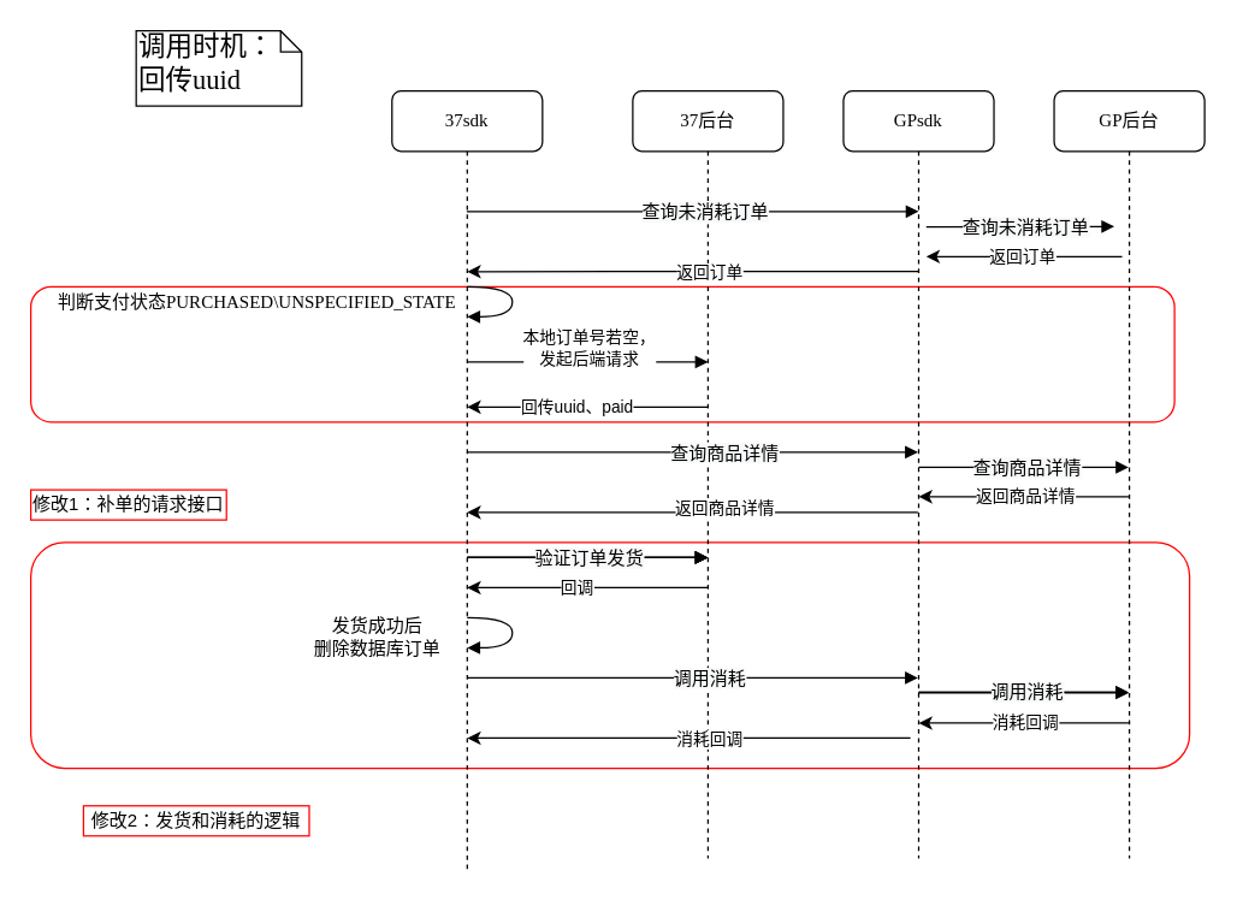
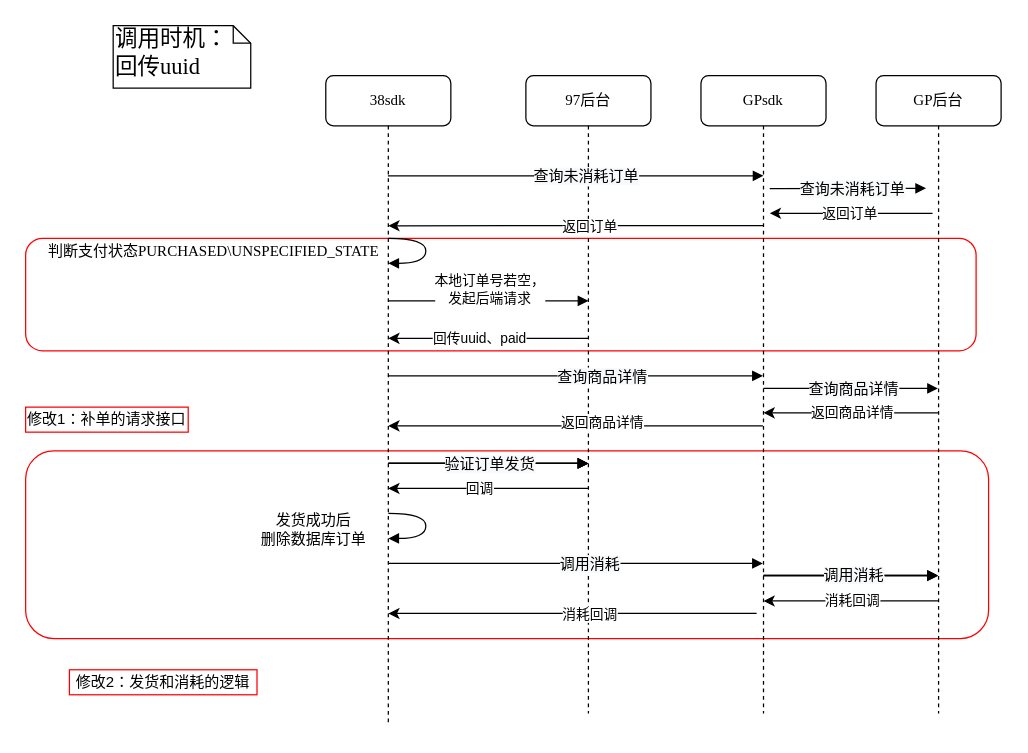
  <mxCell id="0" />
  <mxCell id="1" parent="0" />
  <mxCell id="2" value="" style="rounded=1;whiteSpace=wrap;html=1;strokeColor=#FF0000;" vertex="1" parent="1"><mxGeometry y="360" width="770" height="150" as="geometry" x="20" /></mxCell>
  <mxCell id="3" value="" style="rounded=1;whiteSpace=wrap;html=1;strokeColor=#FF0000;" vertex="1" parent="1"><mxGeometry y="190" width="760" height="90" as="geometry" x="20" /></mxCell>
- <mxCell id="4" value="37sdk" style="shape=umlLifeline;perimeter=lifelinePerimeter;whiteSpace=wrap;html=1;container=1;collapsible=0;recursiveResize=0;outlineConnect=0;rounded=1;shadow=0;comic=0;labelBackgroundColor=none;strokeWidth=1;fontFamily=Verdana;fontSize=12;align=center;" parent="1" vertex="1"><mxGeometry x="260" y="60" width="100" height="520" as="geometry" /></mxCell>
- <mxCell id="5" value="37后台" style="shape=umlLifeline;perimeter=lifelinePerimeter;whiteSpace=wrap;html=1;container=1;collapsible=0;recursiveResize=0;outlineConnect=0;rounded=1;shadow=0;comic=0;labelBackgroundColor=none;strokeWidth=1;fontFamily=Verdana;fontSize=12;align=center;" parent="1" vertex="1"><mxGeometry x="420" y="60" width="100" height="510" as="geometry" /></mxCell>
+ <mxCell id="4" value="38sdk" style="shape=umlLifeline;perimeter=lifelinePerimeter;whiteSpace=wrap;html=1;container=1;collapsible=0;recursiveResize=0;outlineConnect=0;rounded=1;shadow=0;comic=0;labelBackgroundColor=none;strokeWidth=1;fontFamily=Verdana;fontSize=12;align=center;" parent="1" vertex="1"><mxGeometry x="260" y="60" width="100" height="520" as="geometry" /></mxCell>
+ <mxCell id="5" value="97后台" style="shape=umlLifeline;perimeter=lifelinePerimeter;whiteSpace=wrap;html=1;container=1;collapsible=0;recursiveResize=0;outlineConnect=0;rounded=1;shadow=0;comic=0;labelBackgroundColor=none;strokeWidth=1;fontFamily=Verdana;fontSize=12;align=center;" parent="1" vertex="1"><mxGeometry x="420" y="60" width="100" height="510" as="geometry" /></mxCell>
  <mxCell id="6" value="GPsdk" style="shape=umlLifeline;perimeter=lifelinePerimeter;whiteSpace=wrap;html=1;container=1;collapsible=0;recursiveResize=0;outlineConnect=0;rounded=1;shadow=0;comic=0;labelBackgroundColor=none;strokeWidth=1;fontFamily=Verdana;fontSize=12;align=center;" parent="1" vertex="1"><mxGeometry x="560" y="60" width="100" height="510" as="geometry" /></mxCell>
  <mxCell id="7" value="GP后台" style="shape=umlLifeline;perimeter=lifelinePerimeter;whiteSpace=wrap;html=1;container=1;collapsible=0;recursiveResize=0;outlineConnect=0;rounded=1;shadow=0;comic=0;labelBackgroundColor=none;strokeWidth=1;fontFamily=Verdana;fontSize=12;align=center;" parent="1" vertex="1"><mxGeometry x="700" y="60" width="100" height="510" as="geometry" /></mxCell>
  <mxCell id="8" value="" style="html=1;verticalAlign=bottom;endArrow=block;labelBackgroundColor=none;fontFamily=Verdana;fontSize=12;edgeStyle=elbowEdgeStyle;elbow=vertical;" parent="1" edge="1"><mxGeometry x="-0.509" relative="1" as="geometry"><mxPoint x="309.667" y="140" as="sourcePoint" /><Array as="points"><mxPoint x="330" y="140" /></Array><mxPoint x="610" y="140" as="targetPoint" /><mxPoint as="offset" /></mxGeometry></mxCell>
  <mxCell id="9" value="&lt;span style=&quot;font-family: &amp;#34;verdana&amp;#34; ; font-size: 12px ; background-color: rgb(248 , 249 , 250)&quot;&gt;查询未消耗订单&lt;/span&gt;" style="edgeLabel;html=1;align=center;verticalAlign=middle;resizable=0;points=[];" parent="8" vertex="1" connectable="0"><mxGeometry x="-0.488" y="-1" relative="1" as="geometry"><mxPoint x="80.83" y="-1" as="offset" /></mxGeometry></mxCell>
  <mxCell id="10" value="&lt;font style=&quot;font-size: 18px&quot;&gt;调用时机：&lt;br&gt;回传uuid&lt;/font&gt;" style="shape=note;whiteSpace=wrap;html=1;size=14;verticalAlign=top;align=left;spacingTop=-6;rounded=0;shadow=0;comic=0;labelBackgroundColor=none;strokeWidth=1;fontFamily=Verdana;fontSize=12" parent="1" vertex="1"><mxGeometry x="90" y="20" width="110" height="50" as="geometry" /></mxCell>
  <mxCell id="11" value="" style="endArrow=classic;html=1;" parent="1" edge="1"><mxGeometry width="50" height="50" relative="1" as="geometry"><mxPoint x="745.17" y="170" as="sourcePoint" /><mxPoint x="615" y="170" as="targetPoint" /><Array as="points" /></mxGeometry></mxCell>
  <mxCell id="12" value="返回订单" style="edgeLabel;html=1;align=center;verticalAlign=middle;resizable=0;points=[];" parent="11" vertex="1" connectable="0"><mxGeometry x="-0.249" y="-1" relative="1" as="geometry"><mxPoint x="-17.5" as="offset" /></mxGeometry></mxCell>
  <mxCell id="13" value="" style="html=1;verticalAlign=bottom;endArrow=block;labelBackgroundColor=none;fontFamily=Verdana;fontSize=12;edgeStyle=elbowEdgeStyle;elbow=vertical;" parent="1" edge="1"><mxGeometry relative="1" as="geometry"><mxPoint x="615" y="150.327" as="sourcePoint" /><mxPoint x="740" y="150.33" as="targetPoint" /></mxGeometry></mxCell>
  <mxCell id="14" value="&lt;span style=&quot;font-family: &amp;#34;verdana&amp;#34; ; font-size: 12px ; background-color: rgb(248 , 249 , 250)&quot;&gt;查询未消耗订单&lt;/span&gt;" style="edgeLabel;html=1;align=center;verticalAlign=middle;resizable=0;points=[];" parent="13" vertex="1" connectable="0"><mxGeometry x="-0.159" y="-2" relative="1" as="geometry"><mxPoint x="12.83" y="-1.67" as="offset" /></mxGeometry></mxCell>
  <mxCell id="15" value="" style="endArrow=classic;html=1;exitX=0.5;exitY=0.379;exitDx=0;exitDy=0;exitPerimeter=0;" parent="1" edge="1"><mxGeometry width="50" height="50" relative="1" as="geometry"><mxPoint x="610" y="179.82" as="sourcePoint" /><mxPoint x="310" y="180" as="targetPoint" /></mxGeometry></mxCell>
  <mxCell id="16" value="返回订单" style="edgeLabel;html=1;align=center;verticalAlign=middle;resizable=0;points=[];" parent="15" vertex="1" connectable="0"><mxGeometry x="0.255" y="2" relative="1" as="geometry"><mxPoint x="48" y="-1.93" as="offset" /></mxGeometry></mxCell>
  <mxCell id="17" value="" style="html=1;verticalAlign=bottom;endArrow=block;labelBackgroundColor=none;fontFamily=Verdana;fontSize=12;edgeStyle=elbowEdgeStyle;elbow=vertical;" parent="1" edge="1"><mxGeometry x="-0.509" relative="1" as="geometry"><mxPoint x="310" y="300" as="sourcePoint" /><Array as="points"><mxPoint x="420" y="300" /><mxPoint x="320" y="310" /></Array><mxPoint x="609.5" y="300" as="targetPoint" /><mxPoint as="offset" /></mxGeometry></mxCell>
  <mxCell id="18" value="&lt;span style=&quot;font-family: &amp;#34;verdana&amp;#34; ; font-size: 12px ; background-color: rgb(248 , 249 , 250)&quot;&gt;查询商品详情&lt;/span&gt;" style="edgeLabel;html=1;align=center;verticalAlign=middle;resizable=0;points=[];" parent="17" vertex="1" connectable="0"><mxGeometry x="-0.488" y="-1" relative="1" as="geometry"><mxPoint x="93.33" y="-1" as="offset" /></mxGeometry></mxCell>
  <mxCell id="19" value="" style="html=1;verticalAlign=bottom;endArrow=block;labelBackgroundColor=none;fontFamily=Verdana;fontSize=12;edgeStyle=elbowEdgeStyle;elbow=vertical;" parent="1" edge="1"><mxGeometry relative="1" as="geometry"><mxPoint x="610" y="310" as="sourcePoint" /><mxPoint x="749.5" y="310" as="targetPoint" /><Array as="points"><mxPoint x="630" y="310" /></Array></mxGeometry></mxCell>
  <mxCell id="20" value="&lt;span style=&quot;font-family: &amp;#34;verdana&amp;#34; ; font-size: 12px ; background-color: rgb(248 , 249 , 250)&quot;&gt;查询商品详情&lt;/span&gt;" style="edgeLabel;html=1;align=center;verticalAlign=middle;resizable=0;points=[];" parent="19" vertex="1" connectable="0"><mxGeometry x="-0.159" y="-2" relative="1" as="geometry"><mxPoint x="12.83" y="-1.67" as="offset" /></mxGeometry></mxCell>
  <mxCell id="21" value="" style="endArrow=classic;html=1;" parent="1" edge="1"><mxGeometry width="50" height="50" relative="1" as="geometry"><mxPoint x="749.5" y="329.58" as="sourcePoint" /><mxPoint x="610" y="329.58" as="targetPoint" /><Array as="points" /></mxGeometry></mxCell>
  <mxCell id="22" value="返回商品详情" style="edgeLabel;html=1;align=center;verticalAlign=middle;resizable=0;points=[];" parent="21" vertex="1" connectable="0"><mxGeometry x="-0.249" y="-1" relative="1" as="geometry"><mxPoint x="-17.5" as="offset" /></mxGeometry></mxCell>
  <mxCell id="23" value="" style="endArrow=classic;html=1;" parent="1" edge="1"><mxGeometry width="50" height="50" relative="1" as="geometry"><mxPoint x="609.5" y="340" as="sourcePoint" /><mxPoint x="310" y="340" as="targetPoint" /></mxGeometry></mxCell>
  <mxCell id="24" value="返回商品详情" style="edgeLabel;html=1;align=center;verticalAlign=middle;resizable=0;points=[];" parent="23" vertex="1" connectable="0"><mxGeometry x="0.255" y="2" relative="1" as="geometry"><mxPoint x="59.16" y="-5.85" as="offset" /></mxGeometry></mxCell>
  <mxCell id="25" value="" style="html=1;verticalAlign=bottom;endArrow=block;labelBackgroundColor=none;fontFamily=Verdana;fontSize=12;edgeStyle=elbowEdgeStyle;elbow=vertical;" parent="1" edge="1"><mxGeometry x="-0.509" relative="1" as="geometry"><mxPoint x="310" y="370" as="sourcePoint" /><Array as="points"><mxPoint x="320" y="370" /></Array><mxPoint x="470" y="370" as="targetPoint" /><mxPoint as="offset" /></mxGeometry></mxCell>
  <mxCell id="26" value="&lt;span style=&quot;font-family: &amp;#34;verdana&amp;#34; ; font-size: 12px ; background-color: rgb(248 , 249 , 250)&quot;&gt;验证订单发货&lt;/span&gt;" style="edgeLabel;html=1;align=center;verticalAlign=middle;resizable=0;points=[];" parent="25" vertex="1" connectable="0"><mxGeometry x="-0.488" y="-1" relative="1" as="geometry"><mxPoint x="39.17" y="-1" as="offset" /></mxGeometry></mxCell>
  <mxCell id="27" value="" style="endArrow=classic;html=1;" parent="1" edge="1"><mxGeometry width="50" height="50" relative="1" as="geometry"><mxPoint x="470.33" y="390" as="sourcePoint" /><mxPoint x="309.997" y="390" as="targetPoint" /><Array as="points" /></mxGeometry></mxCell>
  <mxCell id="28" value="回调" style="edgeLabel;html=1;align=center;verticalAlign=middle;resizable=0;points=[];" parent="27" vertex="1" connectable="0"><mxGeometry x="-0.249" y="-1" relative="1" as="geometry"><mxPoint x="-27.5" as="offset" /></mxGeometry></mxCell>
  <mxCell id="29" value="发货成功后&lt;br&gt;删除数据库订单" style="html=1;verticalAlign=bottom;endArrow=block;labelBackgroundColor=none;fontFamily=Verdana;fontSize=12;elbow=vertical;edgeStyle=orthogonalEdgeStyle;curved=1;" parent="1" edge="1"><mxGeometry x="1" y="61" relative="1" as="geometry"><mxPoint x="310" y="410" as="sourcePoint" /><mxPoint x="310" y="430" as="targetPoint" /><Array as="points"><mxPoint x="340" y="410" /><mxPoint x="340" y="430" /></Array><mxPoint x="-60" y="-51" as="offset" /></mxGeometry></mxCell>
  <mxCell id="30" value="" style="html=1;verticalAlign=bottom;endArrow=block;labelBackgroundColor=none;fontFamily=Verdana;fontSize=12;edgeStyle=elbowEdgeStyle;elbow=vertical;" parent="1" edge="1"><mxGeometry x="-0.509" relative="1" as="geometry"><mxPoint x="310" y="450" as="sourcePoint" /><Array as="points"><mxPoint x="320" y="450" /></Array><mxPoint x="609.5" y="450" as="targetPoint" /><mxPoint as="offset" /></mxGeometry></mxCell>
  <mxCell id="31" value="&lt;span style=&quot;font-family: &amp;#34;verdana&amp;#34; ; font-size: 12px ; background-color: rgb(248 , 249 , 250)&quot;&gt;调用消耗&lt;/span&gt;" style="edgeLabel;html=1;align=center;verticalAlign=middle;resizable=0;points=[];" parent="30" vertex="1" connectable="0"><mxGeometry x="-0.488" y="-1" relative="1" as="geometry"><mxPoint x="83.33" y="-1" as="offset" /></mxGeometry></mxCell>
  <mxCell id="32" value="" style="endArrow=classic;html=1;" parent="1" edge="1"><mxGeometry width="50" height="50" relative="1" as="geometry"><mxPoint x="604.5" y="490" as="sourcePoint" /><mxPoint x="310" y="490" as="targetPoint" /></mxGeometry></mxCell>
  <mxCell id="33" value="消耗回调" style="edgeLabel;html=1;align=center;verticalAlign=middle;resizable=0;points=[];" parent="32" vertex="1" connectable="0"><mxGeometry x="0.255" y="2" relative="1" as="geometry"><mxPoint x="50.5" y="-2.0" as="offset" /></mxGeometry></mxCell>
  <mxCell id="34" value="" style="html=1;verticalAlign=bottom;endArrow=block;labelBackgroundColor=none;fontFamily=Verdana;fontSize=12;edgeStyle=elbowEdgeStyle;elbow=vertical;" parent="1" edge="1"><mxGeometry relative="1" as="geometry"><mxPoint x="610" y="460" as="sourcePoint" /><mxPoint x="749.5" y="460" as="targetPoint" /><Array as="points"><mxPoint x="630" y="460" /></Array></mxGeometry></mxCell>
  <mxCell id="35" value="&lt;span style=&quot;font-family: &amp;#34;verdana&amp;#34; ; font-size: 12px ; background-color: rgb(248 , 249 , 250)&quot;&gt;调用消耗&lt;/span&gt;" style="edgeLabel;html=1;align=center;verticalAlign=middle;resizable=0;points=[];" parent="34" vertex="1" connectable="0"><mxGeometry x="-0.159" y="-2" relative="1" as="geometry"><mxPoint x="12.83" y="-1.67" as="offset" /></mxGeometry></mxCell>
  <mxCell id="36" value="" style="endArrow=classic;html=1;" parent="1" edge="1"><mxGeometry width="50" height="50" relative="1" as="geometry"><mxPoint x="749.5" y="480" as="sourcePoint" /><mxPoint x="610" y="480" as="targetPoint" /><Array as="points" /></mxGeometry></mxCell>
  <mxCell id="37" value="消耗回调" style="edgeLabel;html=1;align=center;verticalAlign=middle;resizable=0;points=[];" parent="36" vertex="1" connectable="0"><mxGeometry x="-0.249" y="-1" relative="1" as="geometry"><mxPoint x="-17.5" as="offset" /></mxGeometry></mxCell>
  <mxCell id="38" value="" style="html=1;verticalAlign=bottom;endArrow=block;labelBackgroundColor=none;fontFamily=Verdana;fontSize=12;edgeStyle=elbowEdgeStyle;elbow=vertical;" parent="1" edge="1"><mxGeometry relative="1" as="geometry"><mxPoint x="610" y="459.58" as="sourcePoint" /><mxPoint x="749.5" y="459.58" as="targetPoint" /><Array as="points"><mxPoint x="630" y="459.58" /></Array></mxGeometry></mxCell>
  <mxCell id="39" value="&lt;span style=&quot;font-family: &amp;#34;verdana&amp;#34; ; font-size: 12px ; background-color: rgb(248 , 249 , 250)&quot;&gt;调用消耗&lt;/span&gt;" style="edgeLabel;html=1;align=center;verticalAlign=middle;resizable=0;points=[];" parent="38" vertex="1" connectable="0"><mxGeometry x="-0.159" y="-2" relative="1" as="geometry"><mxPoint x="12.83" y="-1.67" as="offset" /></mxGeometry></mxCell>
  <mxCell id="40" value="" style="html=1;verticalAlign=bottom;endArrow=block;labelBackgroundColor=none;fontFamily=Verdana;fontSize=12;edgeStyle=elbowEdgeStyle;elbow=vertical;" parent="1" edge="1"><mxGeometry relative="1" as="geometry"><mxPoint x="610" y="459.58" as="sourcePoint" /><mxPoint x="749.5" y="459.58" as="targetPoint" /><Array as="points"><mxPoint x="630" y="459.58" /></Array></mxGeometry></mxCell>
  <mxCell id="41" value="&lt;span style=&quot;font-family: &amp;#34;verdana&amp;#34; ; font-size: 12px ; background-color: rgb(248 , 249 , 250)&quot;&gt;调用消耗&lt;/span&gt;" style="edgeLabel;html=1;align=center;verticalAlign=middle;resizable=0;points=[];" parent="40" vertex="1" connectable="0"><mxGeometry x="-0.159" y="-2" relative="1" as="geometry"><mxPoint x="12.83" y="-1.67" as="offset" /></mxGeometry></mxCell>
  <mxCell id="42" value="" style="html=1;verticalAlign=bottom;endArrow=block;labelBackgroundColor=none;fontFamily=Verdana;fontSize=12;edgeStyle=elbowEdgeStyle;elbow=vertical;" parent="1" edge="1"><mxGeometry x="-0.509" relative="1" as="geometry"><mxPoint x="310" y="370" as="sourcePoint" /><Array as="points"><mxPoint x="320" y="370" /></Array><mxPoint x="470" y="370" as="targetPoint" /><mxPoint as="offset" /></mxGeometry></mxCell>
  <mxCell id="43" value="&lt;span style=&quot;font-family: &amp;#34;verdana&amp;#34; ; font-size: 12px ; background-color: rgb(248 , 249 , 250)&quot;&gt;验证订单发货&lt;/span&gt;" style="edgeLabel;html=1;align=center;verticalAlign=middle;resizable=0;points=[];" parent="42" vertex="1" connectable="0"><mxGeometry x="-0.488" y="-1" relative="1" as="geometry"><mxPoint x="39.17" y="-1" as="offset" /></mxGeometry></mxCell>
  <mxCell id="44" value="" style="html=1;verticalAlign=bottom;endArrow=block;labelBackgroundColor=none;fontFamily=Verdana;fontSize=12;edgeStyle=elbowEdgeStyle;elbow=vertical;" parent="1" edge="1"><mxGeometry x="-0.509" relative="1" as="geometry"><mxPoint x="310" y="370" as="sourcePoint" /><Array as="points"><mxPoint x="320" y="370" /></Array><mxPoint x="470" y="370" as="targetPoint" /><mxPoint as="offset" /></mxGeometry></mxCell>
  <mxCell id="45" value="&lt;span style=&quot;font-family: &amp;#34;verdana&amp;#34; ; font-size: 12px ; background-color: rgb(248 , 249 , 250)&quot;&gt;验证订单发货&lt;/span&gt;" style="edgeLabel;html=1;align=center;verticalAlign=middle;resizable=0;points=[];" parent="44" vertex="1" connectable="0"><mxGeometry x="-0.488" y="-1" relative="1" as="geometry"><mxPoint x="39.17" y="-1" as="offset" /></mxGeometry></mxCell>
  <mxCell id="46" value="判断支付状态PURCHASED\UNSPECIFIED_STATE" style="html=1;verticalAlign=bottom;endArrow=block;labelBackgroundColor=none;fontFamily=Verdana;fontSize=12;elbow=vertical;edgeStyle=orthogonalEdgeStyle;curved=1;" parent="1" edge="1"><mxGeometry x="1" y="140" relative="1" as="geometry"><mxPoint x="310" y="190" as="sourcePoint" /><mxPoint x="310" y="210" as="targetPoint" /><Array as="points"><mxPoint x="340" y="190" /><mxPoint x="340" y="210" /></Array><mxPoint x="-140" y="-140" as="offset" /></mxGeometry></mxCell>
  <mxCell id="47" value="" style="html=1;verticalAlign=bottom;endArrow=block;labelBackgroundColor=none;fontFamily=Verdana;fontSize=12;edgeStyle=elbowEdgeStyle;elbow=vertical;" parent="1" edge="1"><mxGeometry x="-0.509" relative="1" as="geometry"><mxPoint x="310" y="370" as="sourcePoint" /><Array as="points"><mxPoint x="320" y="370" /></Array><mxPoint x="470" y="370" as="targetPoint" /><mxPoint as="offset" /></mxGeometry></mxCell>
  <mxCell id="48" value="&lt;span style=&quot;font-family: &amp;#34;verdana&amp;#34; ; font-size: 12px ; background-color: rgb(248 , 249 , 250)&quot;&gt;验证订单发货&lt;/span&gt;" style="edgeLabel;html=1;align=center;verticalAlign=middle;resizable=0;points=[];" parent="47" vertex="1" connectable="0"><mxGeometry x="-0.488" y="-1" relative="1" as="geometry"><mxPoint x="39.17" y="-1" as="offset" /></mxGeometry></mxCell>
  <mxCell id="49" value="" style="endArrow=classic;html=1;" parent="1" edge="1"><mxGeometry width="50" height="50" relative="1" as="geometry"><mxPoint x="470.33" y="270" as="sourcePoint" /><mxPoint x="309.997" y="270" as="targetPoint" /><Array as="points" /></mxGeometry></mxCell>
  <mxCell id="50" value="回传uuid、paid" style="edgeLabel;html=1;align=center;verticalAlign=middle;resizable=0;points=[];" parent="49" vertex="1" connectable="0"><mxGeometry x="-0.249" y="-1" relative="1" as="geometry"><mxPoint x="-27.5" as="offset" /></mxGeometry></mxCell>
  <mxCell id="51" value="" style="html=1;verticalAlign=bottom;endArrow=block;labelBackgroundColor=none;fontFamily=Verdana;fontSize=12;edgeStyle=elbowEdgeStyle;elbow=vertical;" parent="1" edge="1"><mxGeometry x="-0.509" relative="1" as="geometry"><mxPoint x="310" y="240" as="sourcePoint" /><Array as="points"><mxPoint x="320" y="240" /></Array><mxPoint x="470" y="240" as="targetPoint" /><mxPoint as="offset" /></mxGeometry></mxCell>
  <mxCell id="52" value="&lt;font face=&quot;verdana&quot;&gt;本地订单号若空，&lt;br&gt;发起后端请求&lt;/font&gt;" style="edgeLabel;html=1;align=center;verticalAlign=middle;resizable=0;points=[];" parent="51" vertex="1" connectable="0"><mxGeometry x="-0.488" y="-1" relative="1" as="geometry"><mxPoint x="39.17" y="-11" as="offset" /></mxGeometry></mxCell>
  <mxCell id="53" value="修改1：补单的请求接口" style="text;html=1;strokeColor=#FF0000;fillColor=none;align=center;verticalAlign=middle;whiteSpace=wrap;rounded=0;" vertex="1" parent="1"><mxGeometry x="20" y="325" width="130" height="20" as="geometry" /></mxCell>
  <mxCell id="54" value="修改2：发货和消耗的逻辑" style="text;html=1;strokeColor=#FF0000;fillColor=none;align=center;verticalAlign=middle;whiteSpace=wrap;rounded=0;" vertex="1" parent="1"><mxGeometry x="55" y="535" width="150" height="20" as="geometry" /></mxCell>
